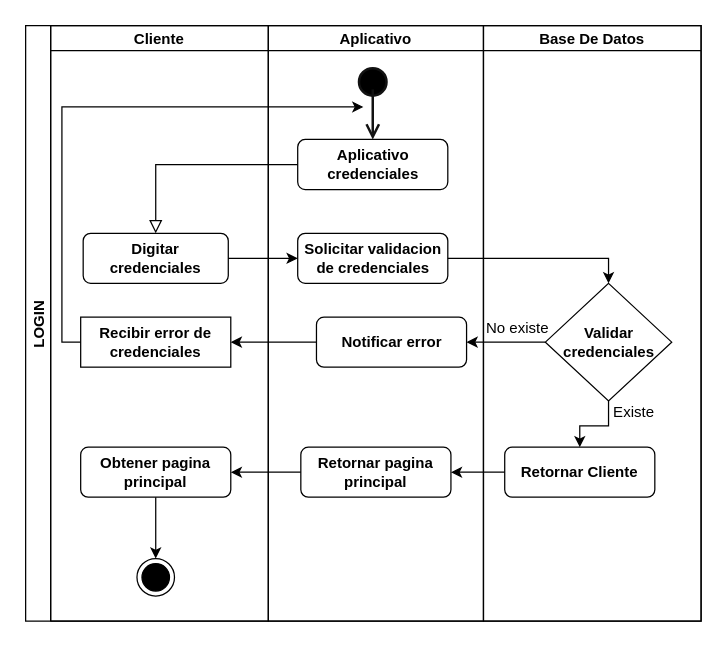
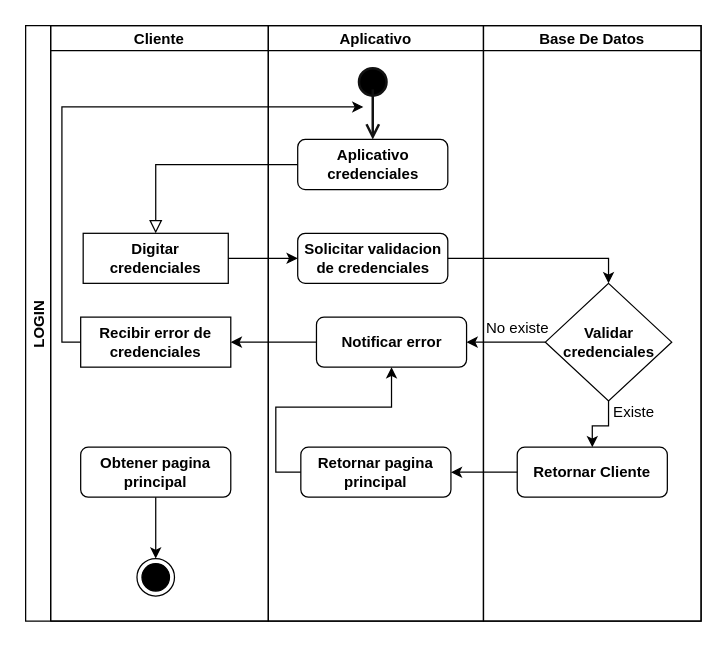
  <mxCell id="0" />
  <mxCell id="1" parent="0" />
  <mxCell id="2" value="LOGIN" style="swimlane;childLayout=stackLayout;resizeParent=1;resizeParentMax=0;startSize=20;horizontal=0;horizontalStack=1;fillColor=none;" vertex="1" parent="1"><mxGeometry x="20" y="20" width="540" height="476" as="geometry" /></mxCell>
  <mxCell id="3" value="Cliente" style="swimlane;startSize=20;fillColor=none;" vertex="1" parent="2"><mxGeometry x="20" width="174" height="476" as="geometry"><mxRectangle x="20" width="32" height="476" as="alternateBounds" /></mxGeometry></mxCell>
- <mxCell id="4" value="&lt;b&gt;Digitar credenciales&lt;/b&gt;" style="rounded=1;whiteSpace=wrap;html=1;fontSize=12;glass=0;strokeWidth=1;shadow=0;fillColor=none;" vertex="1" parent="3"><mxGeometry x="26" y="166" width="116" height="40" as="geometry" /></mxCell>
+ <mxCell id="4" value="&lt;b&gt;Digitar credenciales&lt;/b&gt;" style="whiteSpace=wrap;html=1;fontSize=12;glass=0;strokeWidth=1;shadow=0;fillColor=none;rounded=0;" vertex="1" parent="3"><mxGeometry x="26" y="166" width="116" height="40" as="geometry" /></mxCell>
  <mxCell id="5" style="edgeStyle=orthogonalEdgeStyle;rounded=0;orthogonalLoop=1;jettySize=auto;html=1;exitX=0;exitY=0.5;exitDx=0;exitDy=0;" edge="1" parent="3" source="6"><mxGeometry relative="1" as="geometry"><mxPoint x="250" y="65" as="targetPoint" /><Array as="points"><mxPoint x="9" y="253" /><mxPoint x="9" y="65" /></Array></mxGeometry></mxCell>
  <mxCell id="6" value="&lt;b&gt;Recibir error de credenciales&lt;/b&gt;" style="whiteSpace=wrap;html=1;fontSize=12;glass=0;strokeWidth=1;shadow=0;fillColor=none;rounded=0;" vertex="1" parent="3"><mxGeometry x="24" y="233" width="120" height="40" as="geometry" /></mxCell>
  <mxCell id="7" value="" style="ellipse;html=1;shape=endState;fillColor=#000000;strokeColor=#000000;" vertex="1" parent="3"><mxGeometry x="69" y="426" width="30" height="30" as="geometry" /></mxCell>
  <mxCell id="8" style="edgeStyle=orthogonalEdgeStyle;rounded=0;orthogonalLoop=1;jettySize=auto;html=1;exitX=0.5;exitY=1;exitDx=0;exitDy=0;entryX=0.5;entryY=0;entryDx=0;entryDy=0;" edge="1" parent="3" source="9" target="7"><mxGeometry relative="1" as="geometry" /></mxCell>
  <mxCell id="9" value="&lt;b&gt;Obtener pagina principal&lt;/b&gt;" style="rounded=1;whiteSpace=wrap;html=1;fontSize=12;glass=0;strokeWidth=1;shadow=0;fillColor=none;" vertex="1" parent="3"><mxGeometry x="24" y="337" width="120" height="40" as="geometry" /></mxCell>
  <mxCell id="10" value="Aplicativo" style="swimlane;startSize=20;fillColor=none;" vertex="1" parent="2"><mxGeometry x="194" width="172" height="476" as="geometry"><mxRectangle x="52" width="32" height="476" as="alternateBounds" /></mxGeometry></mxCell>
  <mxCell id="11" value="" style="ellipse;html=1;shape=startState;fillColor=#000000;strokeColor=#121212;strokeWidth=2;" vertex="1" parent="10"><mxGeometry x="68.5" y="30" width="30" height="30" as="geometry" /></mxCell>
  <mxCell id="12" value="&lt;b&gt;Aplicativo credenciales&lt;/b&gt;" style="rounded=1;whiteSpace=wrap;html=1;fontSize=12;glass=0;strokeWidth=1;shadow=0;fillColor=none;" vertex="1" parent="10"><mxGeometry x="23.5" y="91" width="120" height="40" as="geometry" /></mxCell>
  <mxCell id="13" value="" style="edgeStyle=orthogonalEdgeStyle;html=1;verticalAlign=bottom;endArrow=open;endSize=8;strokeColor=#121212;rounded=0;strokeWidth=2;entryX=0.5;entryY=0;entryDx=0;entryDy=0;" edge="1" parent="10" target="12"><mxGeometry relative="1" as="geometry"><mxPoint x="83.5" y="136" as="targetPoint" /><mxPoint x="83.5" y="51" as="sourcePoint" /><Array as="points"><mxPoint x="83.5" y="83" /></Array></mxGeometry></mxCell>
  <mxCell id="14" value="&lt;b&gt;Notificar error&lt;/b&gt;" style="rounded=1;whiteSpace=wrap;html=1;fontSize=12;glass=0;strokeWidth=1;shadow=0;fillColor=none;" vertex="1" parent="10"><mxGeometry x="38.5" y="233" width="120" height="40" as="geometry" /></mxCell>
  <mxCell id="15" value="&lt;b&gt;Solicitar validacion de credenciales&lt;/b&gt;" style="rounded=1;whiteSpace=wrap;html=1;fontSize=12;glass=0;strokeWidth=1;shadow=0;fillColor=none;" vertex="1" parent="10"><mxGeometry x="23.5" y="166" width="120" height="40" as="geometry" /></mxCell>
  <mxCell id="16" value="&lt;b&gt;Retornar pagina principal&lt;/b&gt;" style="rounded=1;whiteSpace=wrap;html=1;fontSize=12;glass=0;strokeWidth=1;shadow=0;fillColor=none;" vertex="1" parent="10"><mxGeometry x="26" y="337" width="120" height="40" as="geometry" /></mxCell>
  <mxCell id="17" value="" style="rounded=0;html=1;jettySize=auto;orthogonalLoop=1;fontSize=11;endArrow=block;endFill=0;endSize=8;strokeWidth=1;shadow=0;labelBackgroundColor=none;edgeStyle=orthogonalEdgeStyle;entryX=0.5;entryY=0;entryDx=0;entryDy=0;" edge="1" parent="2" source="12" target="4"><mxGeometry relative="1" as="geometry"><mxPoint x="104" y="160" as="targetPoint" /></mxGeometry></mxCell>
  <mxCell id="18" style="edgeStyle=orthogonalEdgeStyle;rounded=0;orthogonalLoop=1;jettySize=auto;html=1;exitX=1;exitY=0.5;exitDx=0;exitDy=0;entryX=0;entryY=0.5;entryDx=0;entryDy=0;" edge="1" parent="2" source="4" target="15"><mxGeometry relative="1" as="geometry"><mxPoint x="243" y="169" as="targetPoint" /></mxGeometry></mxCell>
  <mxCell id="19" style="edgeStyle=orthogonalEdgeStyle;rounded=0;orthogonalLoop=1;jettySize=auto;html=1;exitX=0;exitY=0.5;exitDx=0;exitDy=0;entryX=1;entryY=0.5;entryDx=0;entryDy=0;" edge="1" parent="2" source="14" target="6"><mxGeometry relative="1" as="geometry" /></mxCell>
  <mxCell id="20" value="Base De Datos" style="swimlane;startSize=20;fillColor=none;" vertex="1" parent="2"><mxGeometry x="366" width="174" height="476" as="geometry" /></mxCell>
- <mxCell id="21" value="&lt;b&gt;Retornar Cliente&lt;/b&gt;" style="rounded=1;whiteSpace=wrap;html=1;fontSize=12;glass=0;strokeWidth=1;shadow=0;fillColor=none;" vertex="1" parent="20"><mxGeometry x="17" y="337" width="120" height="40" as="geometry" /></mxCell>
+ <mxCell id="21" value="&lt;b&gt;Retornar Cliente&lt;/b&gt;" style="rounded=1;whiteSpace=wrap;html=1;fontSize=12;glass=0;strokeWidth=1;shadow=0;fillColor=none;" vertex="1" parent="20"><mxGeometry x="27" y="337" width="120" height="40" as="geometry" /></mxCell>
  <mxCell id="22" style="edgeStyle=orthogonalEdgeStyle;rounded=0;orthogonalLoop=1;jettySize=auto;html=1;exitX=0.5;exitY=1;exitDx=0;exitDy=0;" edge="1" parent="20" source="23" target="21"><mxGeometry relative="1" as="geometry" /></mxCell>
  <mxCell id="23" value="&lt;b&gt;Validar credenciales&lt;/b&gt;" style="rhombus;whiteSpace=wrap;html=1;fillColor=none;" vertex="1" parent="20"><mxGeometry x="49.5" y="206" width="101" height="94" as="geometry" /></mxCell>
  <mxCell id="24" value="Existe" style="text;html=1;align=center;verticalAlign=middle;resizable=0;points=[];autosize=1;strokeColor=none;fillColor=none;" vertex="1" parent="20"><mxGeometry x="94" y="296" width="51" height="26" as="geometry" /></mxCell>
  <mxCell id="25" value="No existe" style="text;html=1;align=center;verticalAlign=middle;resizable=0;points=[];autosize=1;strokeColor=none;fillColor=none;" vertex="1" parent="20"><mxGeometry x="-7" y="229" width="68" height="26" as="geometry" /></mxCell>
  <mxCell id="26" style="edgeStyle=orthogonalEdgeStyle;rounded=0;orthogonalLoop=1;jettySize=auto;html=1;exitX=0;exitY=0.5;exitDx=0;exitDy=0;entryX=1;entryY=0.5;entryDx=0;entryDy=0;" edge="1" parent="2" source="23" target="14"><mxGeometry relative="1" as="geometry" /></mxCell>
  <mxCell id="27" style="edgeStyle=orthogonalEdgeStyle;rounded=0;orthogonalLoop=1;jettySize=auto;html=1;exitX=1;exitY=0.5;exitDx=0;exitDy=0;entryX=0.5;entryY=0;entryDx=0;entryDy=0;" edge="1" parent="2" source="15" target="23"><mxGeometry relative="1" as="geometry" /></mxCell>
  <mxCell id="28" style="edgeStyle=orthogonalEdgeStyle;rounded=0;orthogonalLoop=1;jettySize=auto;html=1;exitX=0;exitY=0.5;exitDx=0;exitDy=0;entryX=1;entryY=0.5;entryDx=0;entryDy=0;" edge="1" parent="2" source="21" target="16"><mxGeometry relative="1" as="geometry"><mxPoint x="331" y="383" as="targetPoint" /></mxGeometry></mxCell>
- <mxCell id="29" style="edgeStyle=orthogonalEdgeStyle;rounded=0;orthogonalLoop=1;jettySize=auto;html=1;exitX=0;exitY=0.5;exitDx=0;exitDy=0;entryX=1;entryY=0.5;entryDx=0;entryDy=0;" edge="1" parent="2" source="16" target="9"><mxGeometry relative="1" as="geometry"><mxPoint x="126.8" y="383" as="targetPoint" /></mxGeometry></mxCell>
+ <mxCell id="29" style="edgeStyle=orthogonalEdgeStyle;rounded=0;orthogonalLoop=1;jettySize=auto;html=1;exitX=0;exitY=0.5;exitDx=0;exitDy=0;" edge="1" parent="2" source="16" target="14"><mxGeometry relative="1" as="geometry"><mxPoint x="126.8" y="383" as="targetPoint" /></mxGeometry></mxCell>
